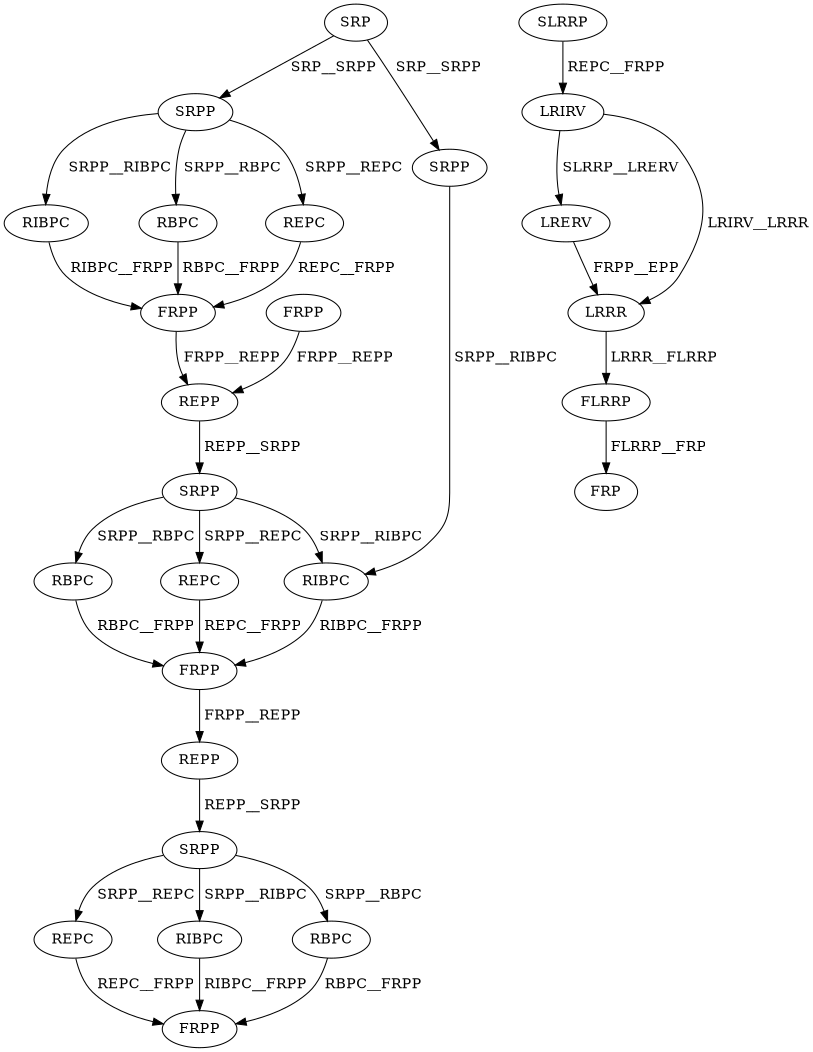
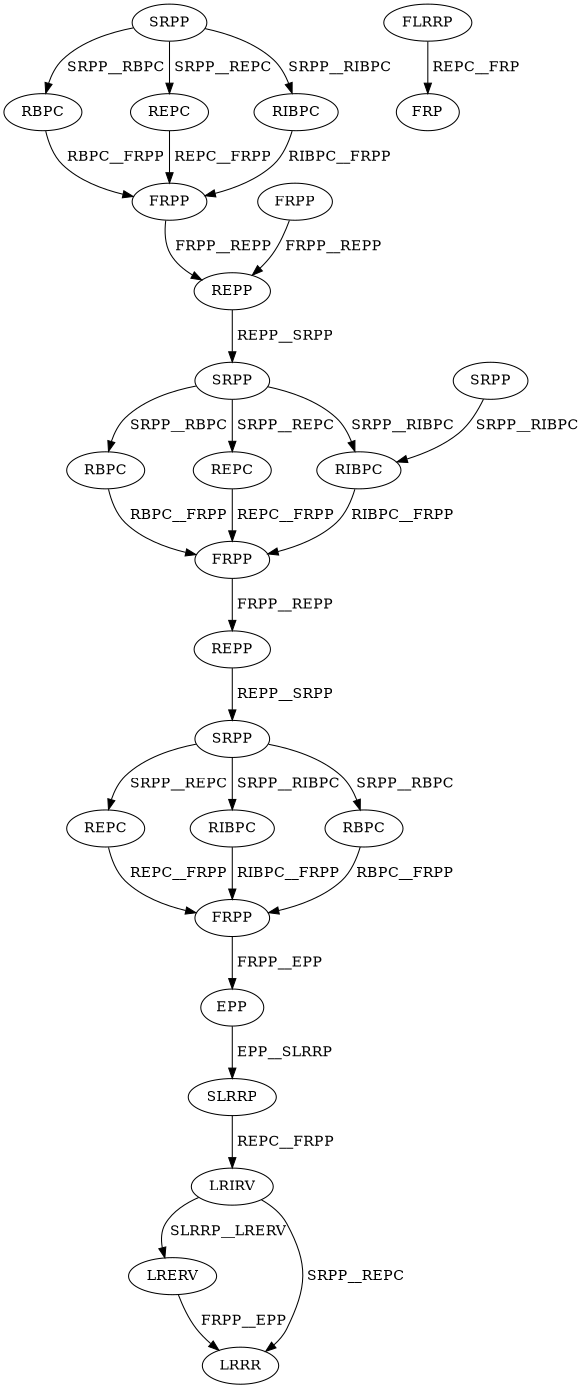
  digraph {
    node [color=black fontcolor=black]
    edge [color=black fontcolor=black]
-   n1 [label=SRP]
    n2 [label=SRPP]
    n3 [label=SRPP]
    n4 [label=RBPC]
    n5 [label=REPC]
    n6 [label=RIBPC]
    n7 [label=RIBPC]
    n8 [label=FRPP]
    n9 [label=FRPP]
    n10 [label=REPP]
    n11 [label=SRPP]
    n12 [label=FRPP]
    n13 [label=RBPC]
    n14 [label=REPC]
    n15 [label=REPP]
    n16 [label=SRPP]
    n17 [label=REPC]
    n18 [label=RIBPC]
    n19 [label=RBPC]
    n20 [label=FRPP]
+   n21 [label=EPP]
    n22 [label=SLRRP]
    n23 [label=LRIRV]
    n24 [label=LRERV]
    n25 [label=LRRR]
    n26 [label=FLRRP]
    n27 [label=FRP]
-   n1 -> n2 [label=" SRP__SRPP"]
-   n1 -> n3 [label=" SRP__SRPP"]
    n2 -> n4 [label=" SRPP__RBPC"]
    n2 -> n5 [label=" SRPP__REPC"]
    n2 -> n6 [label=" SRPP__RIBPC"]
    n3 -> n7 [label=" SRPP__RIBPC"]
    n4 -> n8 [label=" RBPC__FRPP"]
    n5 -> n8 [label=" REPC__FRPP"]
    n6 -> n8 [label=" RIBPC__FRPP"]
    n7 -> n12 [label=" RIBPC__FRPP"]
    n8 -> n10 [label=" FRPP__REPP"]
    n9 -> n10 [label=" FRPP__REPP"]
    n10 -> n11 [label=" REPP__SRPP"]
    n11 -> n7 [label=" SRPP__RIBPC"]
    n11 -> n13 [label=" SRPP__RBPC"]
    n11 -> n14 [label=" SRPP__REPC"]
    n12 -> n15 [label=" FRPP__REPP"]
    n13 -> n12 [label=" RBPC__FRPP"]
    n14 -> n12 [label=" REPC__FRPP"]
    n15 -> n16 [label=" REPP__SRPP"]
    n16 -> n17 [label=" SRPP__REPC"]
    n16 -> n18 [label=" SRPP__RIBPC"]
    n16 -> n19 [label=" SRPP__RBPC"]
    n17 -> n20 [label=" REPC__FRPP"]
    n18 -> n20 [label=" RIBPC__FRPP"]
    n19 -> n20 [label=" RBPC__FRPP"]
+   n20 -> n21 [label=" FRPP__EPP"]
+   n21 -> n22 [label=" EPP__SLRRP"]
    n22 -> n23 [label=" REPC__FRPP"]
    n23 -> n24 [label=" SLRRP__LRERV"]
-   n23 -> n25 [label=" LRIRV__LRRR"]
+   n23 -> n25 [label=" SRPP__REPC"]
    n24 -> n25 [label=" FRPP__EPP"]
-   n25 -> n26 [label=" LRRR__FLRRP"]
-   n26 -> n27 [label=" FLRRP__FRP"]
+   n26 -> n27 [label=" REPC__FRP"]
  }
